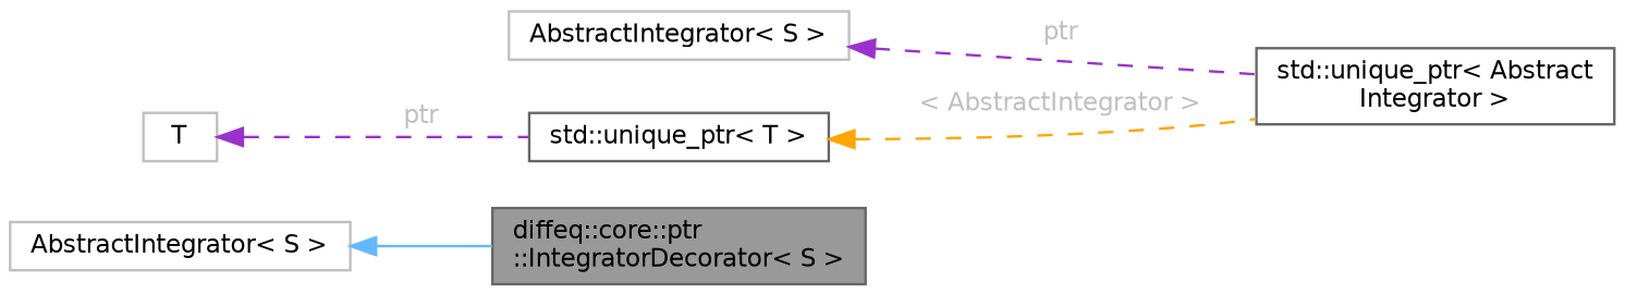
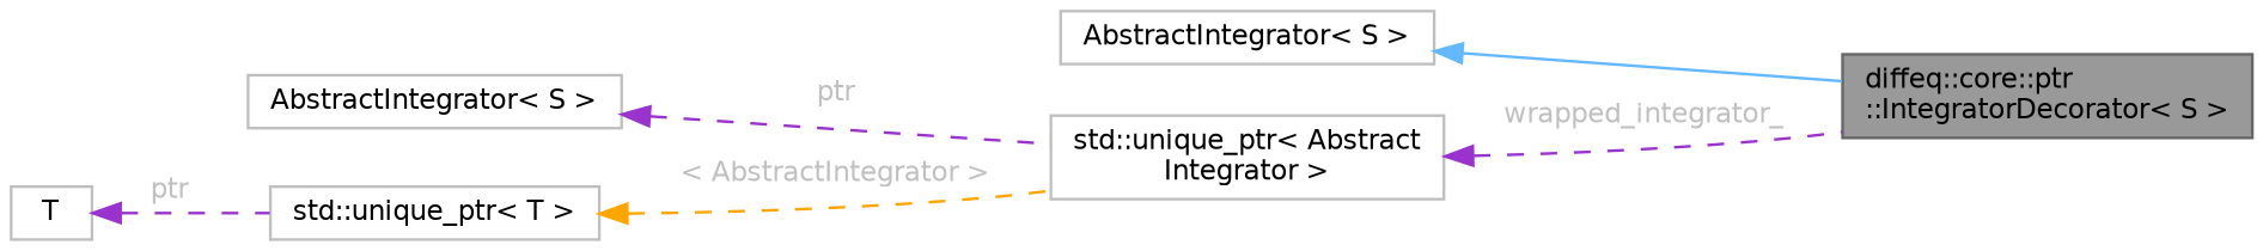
  digraph {
    fontname="DejaVu Sans"
    rankdir=LR
    node [color=gray40 fillcolor=white fontname="DejaVu Sans" fontsize=10 shape=box style=filled]
    edge [color=darkorchid3 dir=back fontname="DejaVu Sans" fontsize=10 labelfontname=Helvetica labelfontsize=10 style=dashed fontcolor=grey]
    n1 [fillcolor=grey60 fontcolor=black height=0.2 label="diffeq::core::ptr\l::IntegratorDecorator\< S \>" width=0.4]
    n2 [color=grey75 height=0.2 label="AbstractIntegrator\< S \>" width=0.4]
-   n3 [height=0.2 label="std::unique_ptr\< Abstract\lIntegrator \>" width=0.4]
+   n3 [color=grey75 height=0.2 label="std::unique_ptr\< Abstract\lIntegrator \>" width=0.4]
    n4 [color=grey75 height=0.2 label="AbstractIntegrator\< S \>" width=0.4]
-   n5 [height=0.2 label="std::unique_ptr\< T \>" width=0.4]
+   n5 [color=grey75 height=0.2 label="std::unique_ptr\< T \>" width=0.4]
    n6 [color=grey75 height=0.2 label=T width=0.4]
    n2 -> n1 [color=steelblue1 style=solid fontcolor=""]
+   n3 -> n1 [label=<<TABLE CELLBORDER="0" BORDER="0"><TR><TD VALIGN="top" ALIGN="LEFT" CELLPADDING="1" CELLSPACING="0">wrapped_integrator_</TD></TR> </TABLE>>]
    n4 -> n3 [label=<<TABLE CELLBORDER="0" BORDER="0"><TR><TD VALIGN="top" ALIGN="LEFT" CELLPADDING="1" CELLSPACING="0">ptr</TD></TR> </TABLE>>]
    n5 -> n3 [color=orange label=<<TABLE CELLBORDER="0" BORDER="0"><TR><TD VALIGN="top" ALIGN="LEFT" CELLPADDING="1" CELLSPACING="0">&lt; AbstractIntegrator &gt;</TD></TR> </TABLE>>]
    n6 -> n5 [label=<<TABLE CELLBORDER="0" BORDER="0"><TR><TD VALIGN="top" ALIGN="LEFT" CELLPADDING="1" CELLSPACING="0">ptr</TD></TR> </TABLE>>]
  }
